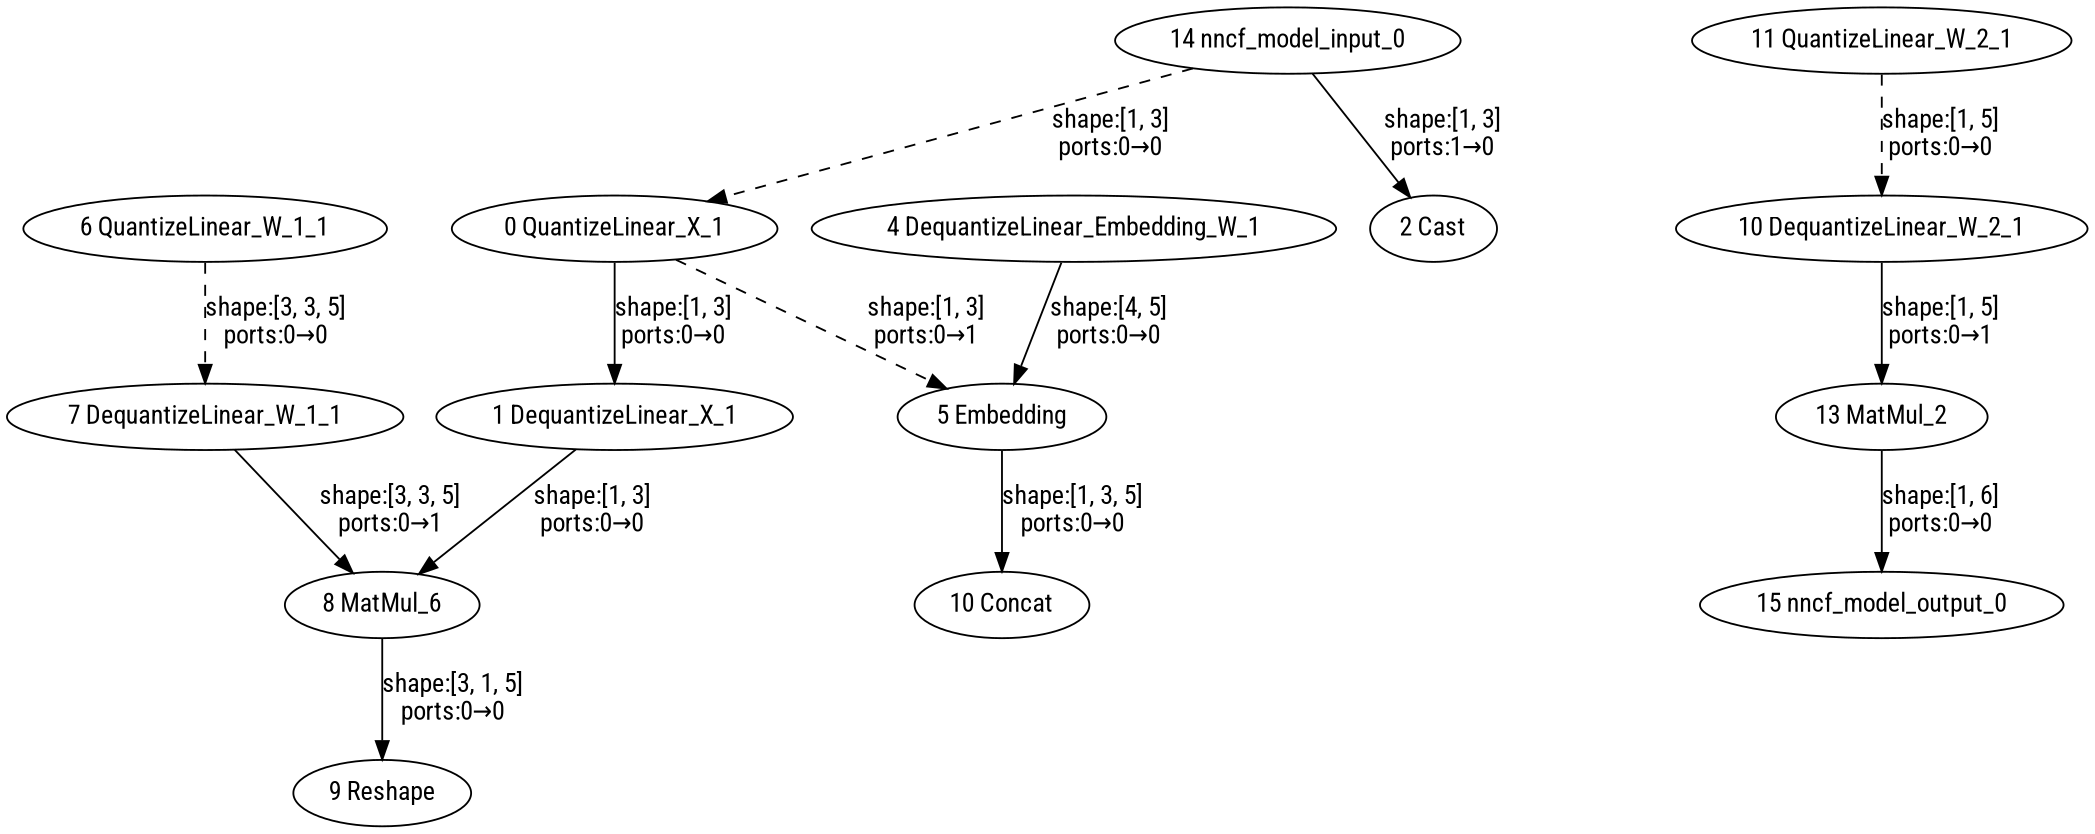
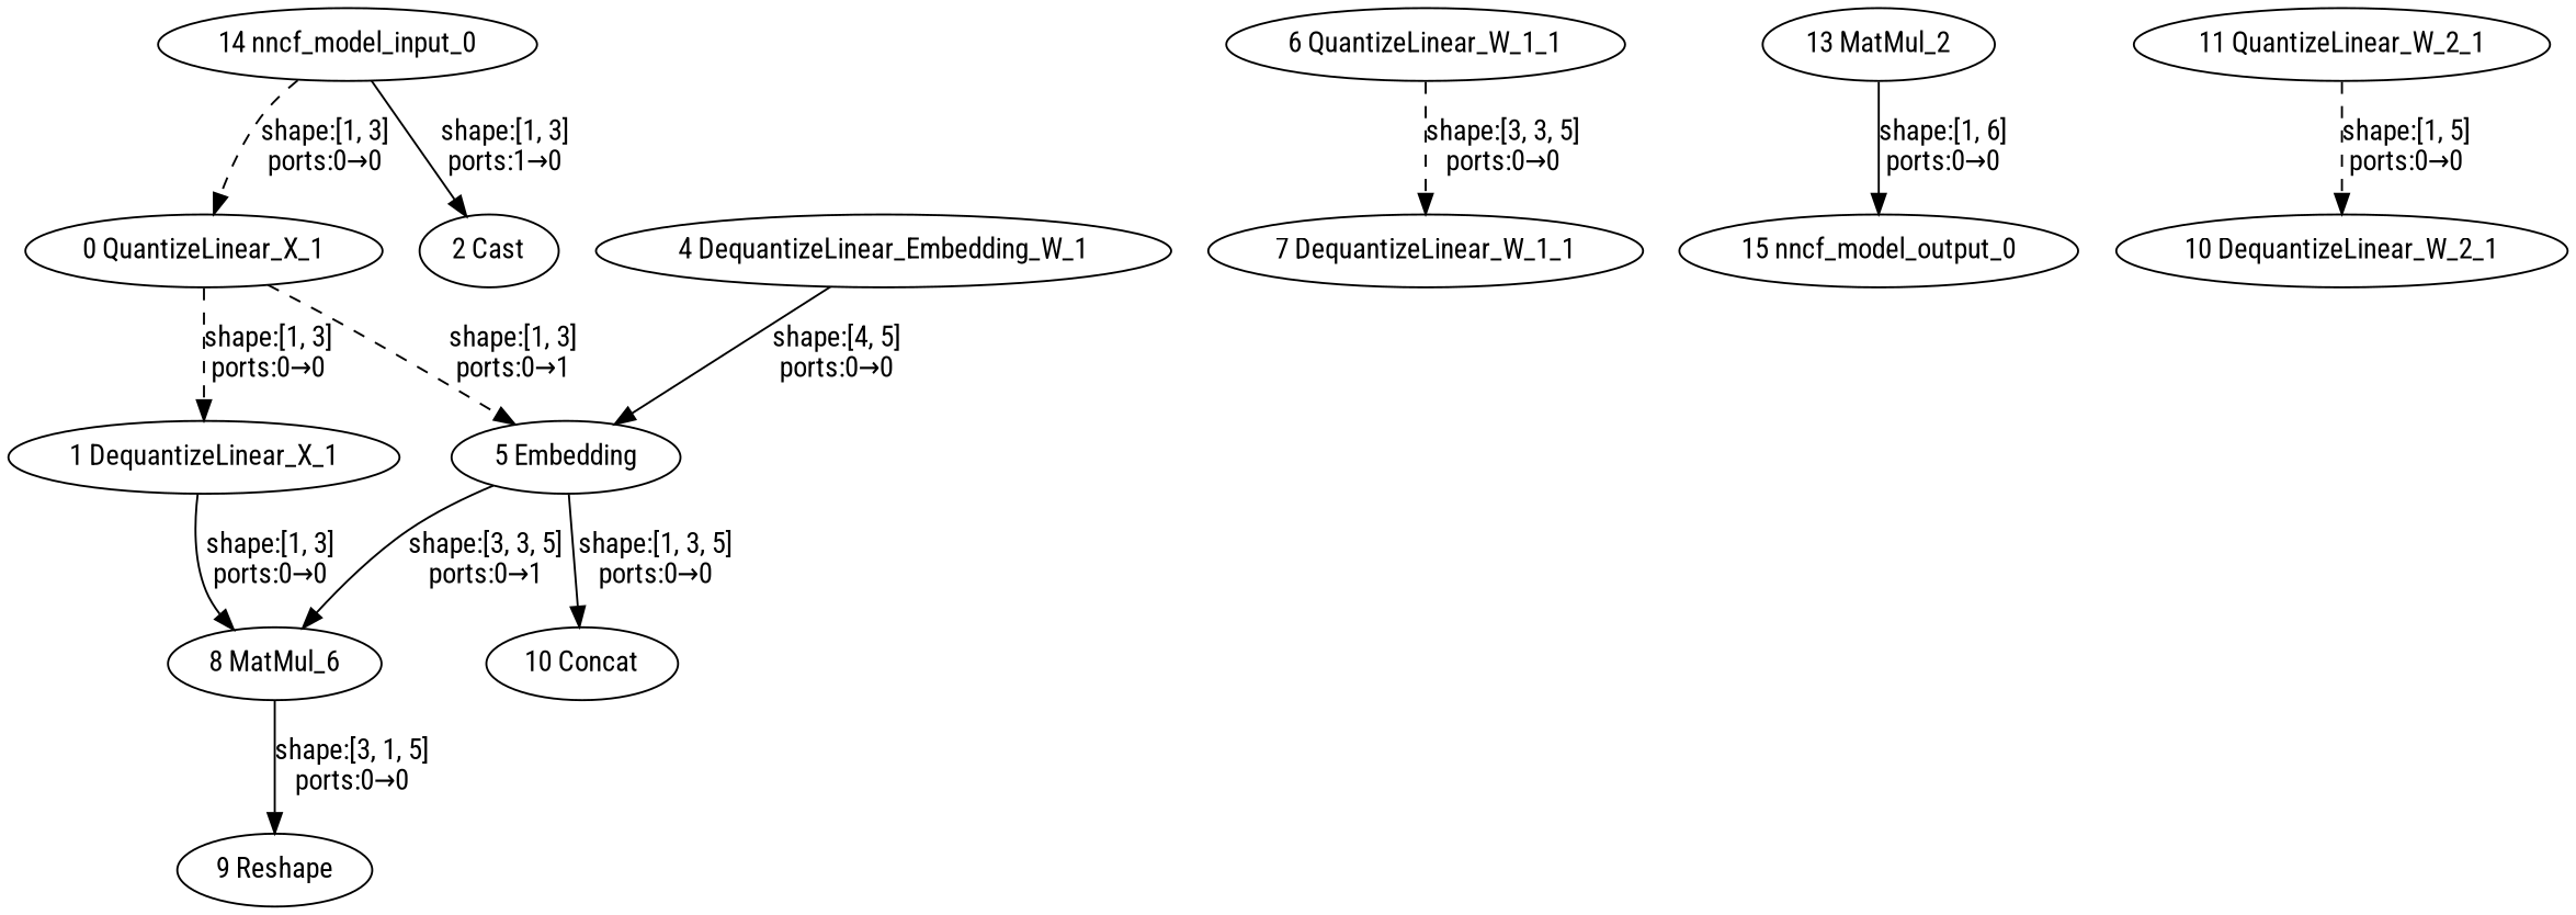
  strict digraph {
    fontname="Roboto Condensed"
    node [fontname="Roboto Condensed" type=DequantizeLinear]
    edge [fontname="Roboto Condensed" style=solid]
    "1 DequantizeLinear_X_1"
    "0 QuantizeLinear_X_1" [type=QuantizeLinear]
    "5 Embedding" [type=Gather]
    n4 [label="8 MatMul_6" type=MatMul]
    "9 Reshape" [type=Reshape]
    "2 Cast" [type=Cast]
    "10 Concat" [type=Concat]
    "4 DequantizeLinear_Embedding_W_1"
    "7 DequantizeLinear_W_1_1"
    "6 QuantizeLinear_W_1_1" [type=QuantizeLinear]
    "13 MatMul_2" [type=MatMul]
    "15 nncf_model_output_0" [type=nncf_model_output]
    n13 [label="10 DequantizeLinear_W_2_1"]
    "11 QuantizeLinear_W_2_1" [type=QuantizeLinear]
    "14 nncf_model_input_0" [type=nncf_model_input]
    "1 DequantizeLinear_X_1" -> n4 [label="shape:[1, 3]\nports:0→0"]
-   "0 QuantizeLinear_X_1" -> "1 DequantizeLinear_X_1" [label="shape:[1, 3]\nports:0→0"]
+   "0 QuantizeLinear_X_1" -> "1 DequantizeLinear_X_1" [label="shape:[1, 3]\nports:0→0" style=dashed]
    "0 QuantizeLinear_X_1" -> "5 Embedding" [label="shape:[1, 3]\nports:0→1" style=dashed]
    "5 Embedding" -> "10 Concat" [label="shape:[1, 3, 5]\nports:0→0"]
    n4 -> "9 Reshape" [label="shape:[3, 1, 5]\nports:0→0"]
    "4 DequantizeLinear_Embedding_W_1" -> "5 Embedding" [label="shape:[4, 5]\nports:0→0"]
-   "7 DequantizeLinear_W_1_1" -> n4 [label="shape:[3, 3, 5]\nports:0→1"]
+   "5 Embedding" -> n4 [label="shape:[3, 3, 5]\nports:0→1"]
    "6 QuantizeLinear_W_1_1" -> "7 DequantizeLinear_W_1_1" [label="shape:[3, 3, 5]\nports:0→0" style=dashed]
    "13 MatMul_2" -> "15 nncf_model_output_0" [label="shape:[1, 6]\nports:0→0"]
-   n13 -> "13 MatMul_2" [label="shape:[1, 5]\nports:0→1"]
    "11 QuantizeLinear_W_2_1" -> n13 [label="shape:[1, 5]\nports:0→0" style=dashed]
    "14 nncf_model_input_0" -> "0 QuantizeLinear_X_1" [label="shape:[1, 3]\nports:0→0" style=dashed]
    "14 nncf_model_input_0" -> "2 Cast" [label="shape:[1, 3]\nports:1→0"]
  }
